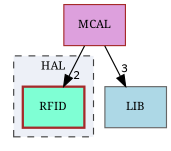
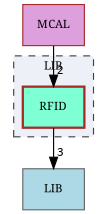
  digraph {
    compound=true
    fontname="Noto Serif"
    node [color=brown fontname="Noto Serif" fontsize=10 shape=box style=filled]
    edge [arrowhead=normal fontname="Noto Serif" fontsize=10 labeldistance=1.5 labelfontname=Helvetica labelfontsize=10]
    n1 [fillcolor=aquamarine label=RFID style="filled,bold,"]
    n2 [color=gray40 fillcolor=lightblue label=LIB]
    n3 [fillcolor=plum label=MCAL]
    subgraph cluster_1 {
      bgcolor="#edf0f7"
      fontsize=10
-     label=HAL
+     label=LIB
      pencolor=grey25
      style="filled,dashed,"
      n1
    }
-   n3 -> n2 [headlabel=3]
+   n1 -> n2 [headlabel=3]
    n3 -> n1 [headlabel=2]
  }
